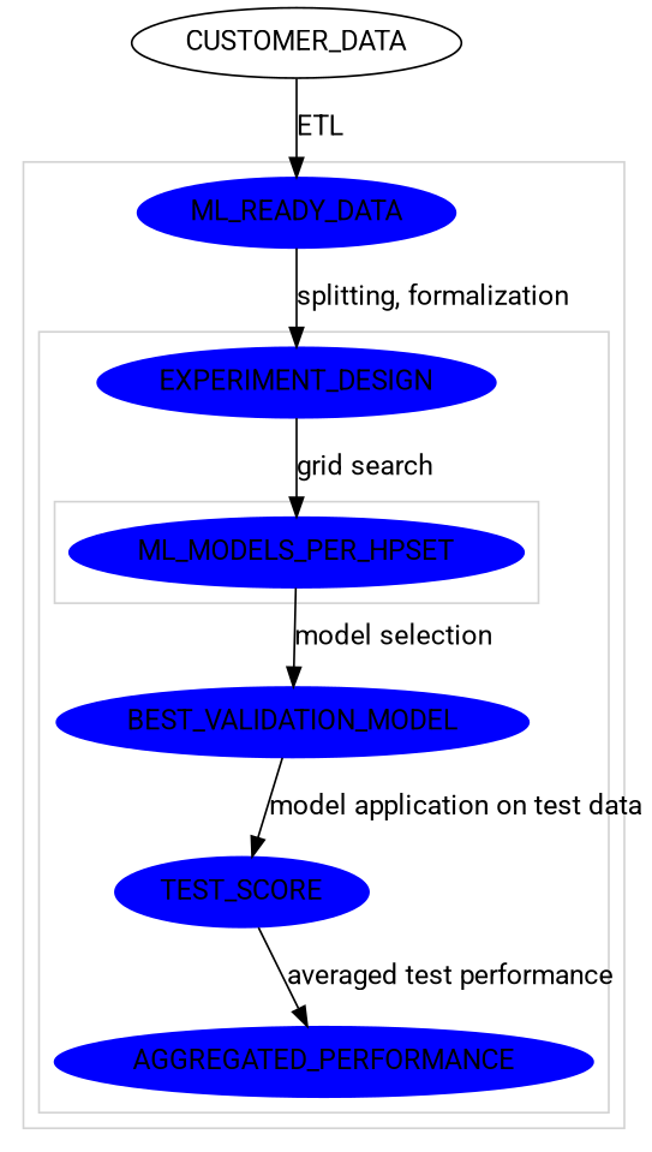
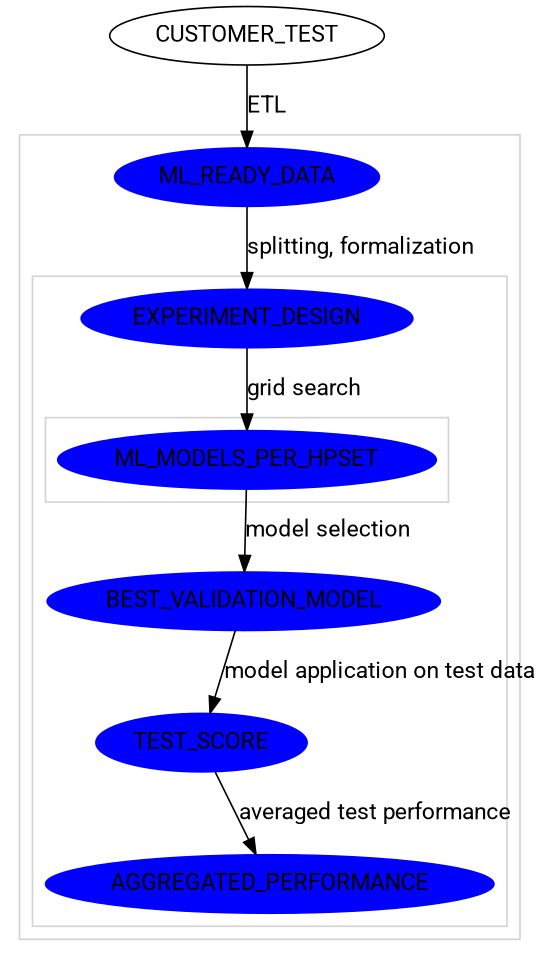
  digraph {
    fontname=Roboto
    node [color=blue style=filled fontname=Roboto]
    edge [fontname=Roboto]
    ML_MODELS_PER_HPSET
    EXPERIMENT_DESIGN
    BEST_VALIDATION_MODEL
    TEST_SCORE
    AGGREGATED_PERFORMANCE
    ML_READY_DATA
-   CUSTOMER_DATA [color="" style=""]
+   CUSTOMER_DATA [label=CUSTOMER_TEST color="" style=""]
    subgraph cluster_1 {
      color=lightgrey
      ML_READY_DATA
      subgraph cluster_2 {
        color=lightgrey
        EXPERIMENT_DESIGN
        BEST_VALIDATION_MODEL
        TEST_SCORE
        AGGREGATED_PERFORMANCE
        subgraph cluster_3 {
          color=lightgrey
          ML_MODELS_PER_HPSET
        }
      }
    }
    ML_MODELS_PER_HPSET -> BEST_VALIDATION_MODEL [label="model selection"]
    EXPERIMENT_DESIGN -> ML_MODELS_PER_HPSET [label="grid search"]
    BEST_VALIDATION_MODEL -> TEST_SCORE [label="model application on test data"]
    TEST_SCORE -> AGGREGATED_PERFORMANCE [label="averaged test performance"]
    ML_READY_DATA -> EXPERIMENT_DESIGN [label="splitting, formalization"]
    CUSTOMER_DATA -> ML_READY_DATA [label=ETL]
  }
